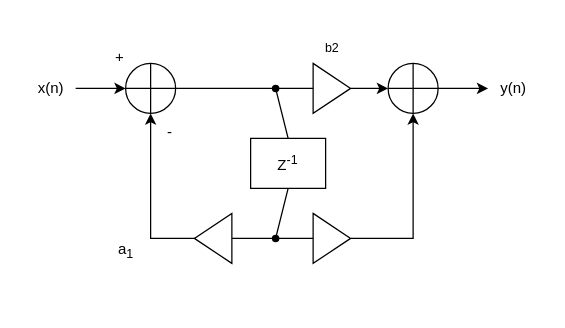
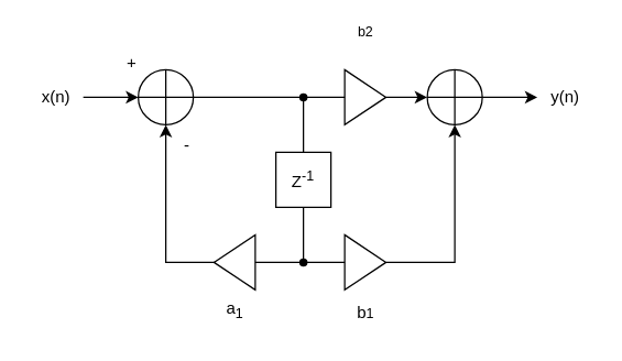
  <mxCell id="0" />
  <mxCell id="1" parent="0" />
  <mxCell id="2" value="x(n)" style="text;html=1;align=center;verticalAlign=middle;resizable=0;points=[];autosize=1;strokeColor=none;fillColor=none;" vertex="1" parent="1"><mxGeometry x="20" y="55" width="40" height="30" as="geometry" /></mxCell>
  <mxCell id="3" value="" style="endArrow=classic;html=1;rounded=0;" edge="1" parent="1"><mxGeometry width="50" height="50" relative="1" as="geometry"><mxPoint x="60" y="70" as="sourcePoint" /><mxPoint x="100" y="70" as="targetPoint" /></mxGeometry></mxCell>
  <mxCell id="4" value="" style="verticalLabelPosition=bottom;verticalAlign=top;html=1;shape=mxgraph.flowchart.or;rotation=-135;" vertex="1" parent="1"><mxGeometry x="100" y="50" width="40" height="40" as="geometry" /></mxCell>
  <mxCell id="5" value="" style="endArrow=classic;html=1;rounded=0;entryX=0.145;entryY=0.145;entryDx=0;entryDy=0;entryPerimeter=0;" edge="1" parent="1" target="4"><mxGeometry width="50" height="50" relative="1" as="geometry"><mxPoint x="180" y="190" as="sourcePoint" /><mxPoint x="340" y="110" as="targetPoint" /><Array as="points"><mxPoint x="120" y="190" /></Array></mxGeometry></mxCell>
  <mxCell id="6" value="" style="triangle;whiteSpace=wrap;html=1;rotation=-180;" vertex="1" parent="1"><mxGeometry x="155" y="170" width="30" height="40" as="geometry" /></mxCell>
- <mxCell id="7" value="a&lt;sub&gt;1&lt;/sub&gt;" style="text;html=1;align=center;verticalAlign=middle;resizable=0;points=[];autosize=1;strokeColor=none;fillColor=none;" vertex="1" parent="1"><mxGeometry x="80" y="185" width="40" height="30" as="geometry" /></mxCell>
- <mxCell id="8" value="Z&lt;sup&gt;-1&lt;/sup&gt;" style="whiteSpace=wrap;html=1;aspect=fixed;" vertex="1" parent="1"><mxGeometry x="200" y="110" width="60" height="40" as="geometry" /></mxCell>
+ <mxCell id="7" value="a&lt;sub&gt;1&lt;/sub&gt;" style="text;html=1;align=center;verticalAlign=middle;resizable=0;points=[];autosize=1;strokeColor=none;fillColor=none;" vertex="1" parent="1"><mxGeometry x="150" y="210" width="40" height="30" as="geometry" /></mxCell>
+ <mxCell id="8" value="Z&lt;sup&gt;-1&lt;/sup&gt;" style="whiteSpace=wrap;html=1;aspect=fixed;" vertex="1" parent="1"><mxGeometry x="200" y="110" width="40" height="40" as="geometry" /></mxCell>
  <mxCell id="9" value="" style="triangle;whiteSpace=wrap;html=1;rotation=0;" vertex="1" parent="1"><mxGeometry x="250" y="50" width="30" height="40" as="geometry" /></mxCell>
  <mxCell id="10" value="" style="verticalLabelPosition=bottom;verticalAlign=top;html=1;shape=mxgraph.flowchart.or;rotation=-135;" vertex="1" parent="1"><mxGeometry x="310" y="50" width="40" height="40" as="geometry" /></mxCell>
  <mxCell id="11" value="" style="endArrow=classic;html=1;rounded=0;exitX=1;exitY=0.5;exitDx=0;exitDy=0;entryX=0.855;entryY=0.145;entryDx=0;entryDy=0;entryPerimeter=0;" edge="1" parent="1" source="9" target="10"><mxGeometry width="50" height="50" relative="1" as="geometry"><mxPoint x="190" y="160" as="sourcePoint" /><mxPoint x="240" y="110" as="targetPoint" /></mxGeometry></mxCell>
  <mxCell id="12" value="" style="endArrow=classic;html=1;rounded=0;exitX=0.145;exitY=0.855;exitDx=0;exitDy=0;exitPerimeter=0;" edge="1" parent="1" source="10"><mxGeometry width="50" height="50" relative="1" as="geometry"><mxPoint x="180" y="160" as="sourcePoint" /><mxPoint x="390" y="70" as="targetPoint" /></mxGeometry></mxCell>
  <mxCell id="13" value="y(n)" style="text;html=1;align=center;verticalAlign=middle;resizable=0;points=[];autosize=1;strokeColor=none;fillColor=none;" vertex="1" parent="1"><mxGeometry x="390" y="55" width="40" height="30" as="geometry" /></mxCell>
  <mxCell id="14" value="" style="endArrow=none;html=1;rounded=0;exitDx=0;exitDy=0;exitPerimeter=0;entryX=0;entryY=0.5;entryDx=0;entryDy=0;" edge="1" parent="1" source="20" target="9"><mxGeometry width="50" height="50" relative="1" as="geometry"><mxPoint x="240" y="160" as="sourcePoint" /><mxPoint x="290" y="110" as="targetPoint" /></mxGeometry></mxCell>
  <mxCell id="15" value="" style="triangle;whiteSpace=wrap;html=1;rotation=0;" vertex="1" parent="1"><mxGeometry x="250" y="170" width="30" height="40" as="geometry" /></mxCell>
  <mxCell id="16" value="" style="endArrow=none;html=1;rounded=0;exitDx=0;exitDy=0;entryX=0;entryY=0.5;entryDx=0;entryDy=0;" edge="1" parent="1" source="18" target="15"><mxGeometry width="50" height="50" relative="1" as="geometry"><mxPoint x="170" y="150" as="sourcePoint" /><mxPoint x="220" y="100" as="targetPoint" /></mxGeometry></mxCell>
  <mxCell id="17" value="" style="endArrow=none;html=1;rounded=0;exitX=0;exitY=0.5;exitDx=0;exitDy=0;entryDx=0;entryDy=0;" edge="1" parent="1" source="6" target="18"><mxGeometry width="50" height="50" relative="1" as="geometry"><mxPoint x="185" y="190" as="sourcePoint" /><mxPoint x="325" y="190" as="targetPoint" /></mxGeometry></mxCell>
  <mxCell id="18" value="" style="shape=waypoint;sketch=0;size=6;pointerEvents=1;points=[];fillColor=default;resizable=0;rotatable=0;perimeter=centerPerimeter;snapToPoint=1;" vertex="1" parent="1"><mxGeometry x="210" y="180" width="20" height="20" as="geometry" /></mxCell>
  <mxCell id="19" value="" style="endArrow=none;html=1;rounded=0;exitX=0.145;exitY=0.855;exitDx=0;exitDy=0;exitPerimeter=0;entryDx=0;entryDy=0;" edge="1" parent="1" source="4" target="20"><mxGeometry width="50" height="50" relative="1" as="geometry"><mxPoint x="140" y="70" as="sourcePoint" /><mxPoint x="350" y="70" as="targetPoint" /></mxGeometry></mxCell>
  <mxCell id="20" value="" style="shape=waypoint;sketch=0;size=6;pointerEvents=1;points=[];fillColor=default;resizable=0;rotatable=0;perimeter=centerPerimeter;snapToPoint=1;" vertex="1" parent="1"><mxGeometry x="210" y="60" width="20" height="20" as="geometry" /></mxCell>
  <mxCell id="21" value="" style="endArrow=none;html=1;rounded=0;exitX=0.5;exitY=1;exitDx=0;exitDy=0;" edge="1" parent="1" source="8" target="18"><mxGeometry width="50" height="50" relative="1" as="geometry"><mxPoint x="170" y="150" as="sourcePoint" /><mxPoint x="220" y="100" as="targetPoint" /></mxGeometry></mxCell>
  <mxCell id="22" value="" style="endArrow=none;html=1;rounded=0;exitX=0.5;exitY=0;exitDx=0;exitDy=0;" edge="1" parent="1" source="8" target="20"><mxGeometry width="50" height="50" relative="1" as="geometry"><mxPoint x="170" y="150" as="sourcePoint" /><mxPoint x="220" y="100" as="targetPoint" /></mxGeometry></mxCell>
  <mxCell id="23" value="" style="endArrow=classic;html=1;rounded=0;exitX=1;exitY=0.5;exitDx=0;exitDy=0;entryX=0.145;entryY=0.145;entryDx=0;entryDy=0;entryPerimeter=0;" edge="1" parent="1" source="15" target="10"><mxGeometry width="50" height="50" relative="1" as="geometry"><mxPoint x="340" y="150" as="sourcePoint" /><mxPoint x="390" y="100" as="targetPoint" /><Array as="points"><mxPoint x="330" y="190" /></Array></mxGeometry></mxCell>
- <mxCell id="25" value="&lt;span style=&quot;font-size: 12px;&quot;&gt;&lt;sub&gt;b2&lt;/sub&gt;&lt;/span&gt;" style="text;html=1;align=center;verticalAlign=middle;resizable=0;points=[];autosize=1;strokeColor=none;fillColor=none;" vertex="1" parent="1"><mxGeometry x="250" y="20" width="30" height="30" as="geometry" /></mxCell>
+ <mxCell id="24" value="&lt;sub&gt;&lt;span style=&quot;font-size: 12px;&quot;&gt;b&lt;/span&gt;1&lt;/sub&gt;" style="text;html=1;align=center;verticalAlign=middle;resizable=0;points=[];autosize=1;strokeColor=none;fillColor=none;" vertex="1" parent="1"><mxGeometry x="245" y="210" width="40" height="30" as="geometry" /></mxCell>
+ <mxCell id="25" value="&lt;span style=&quot;font-size: 12px;&quot;&gt;&lt;sub&gt;b2&lt;/sub&gt;&lt;/span&gt;" style="text;html=1;align=center;verticalAlign=middle;resizable=0;points=[];autosize=1;strokeColor=none;fillColor=none;" vertex="1" parent="1"><mxGeometry x="250" y="5" width="30" height="30" as="geometry" /></mxCell>
  <mxCell id="26" value="+" style="text;html=1;align=center;verticalAlign=middle;resizable=0;points=[];autosize=1;strokeColor=none;fillColor=none;" vertex="1" parent="1"><mxGeometry x="80" y="30" width="30" height="30" as="geometry" /></mxCell>
  <mxCell id="27" value="-" style="text;html=1;align=center;verticalAlign=middle;resizable=0;points=[];autosize=1;strokeColor=none;fillColor=none;" vertex="1" parent="1"><mxGeometry x="120" y="90" width="30" height="30" as="geometry" /></mxCell>
